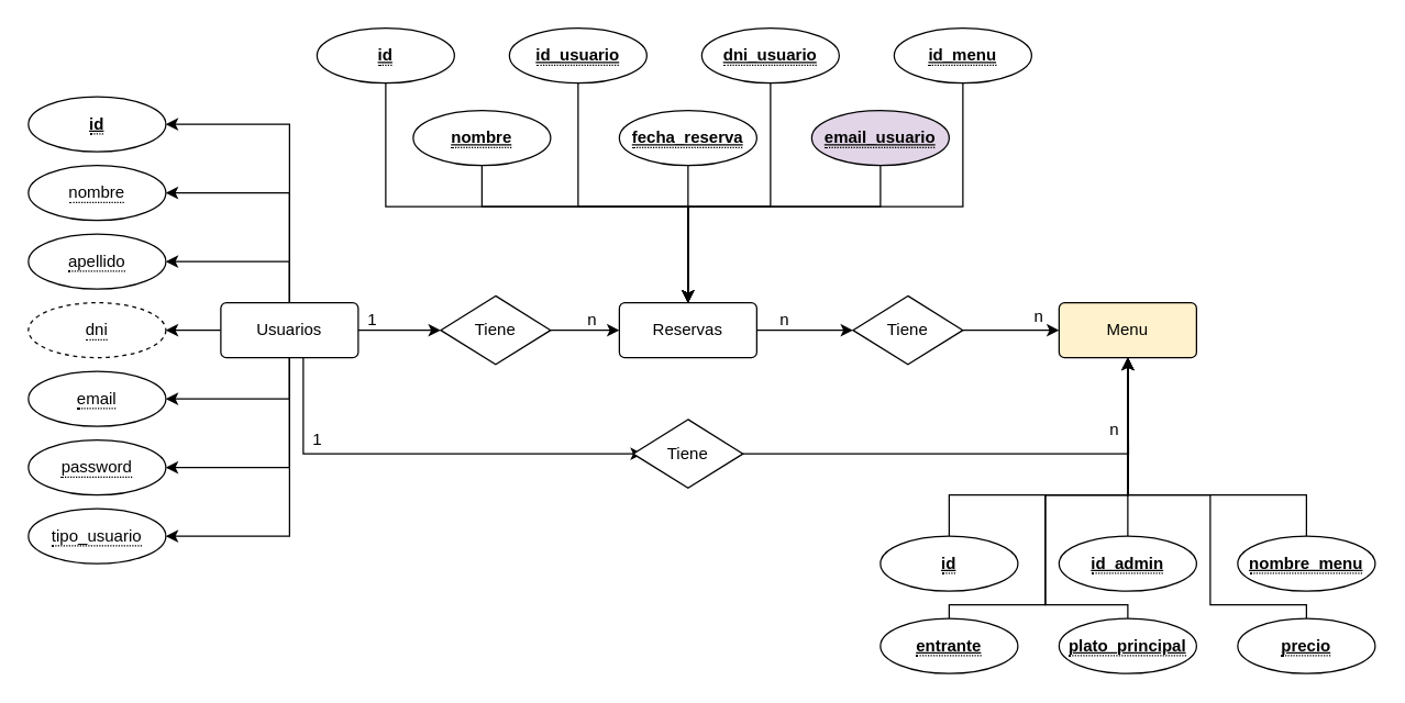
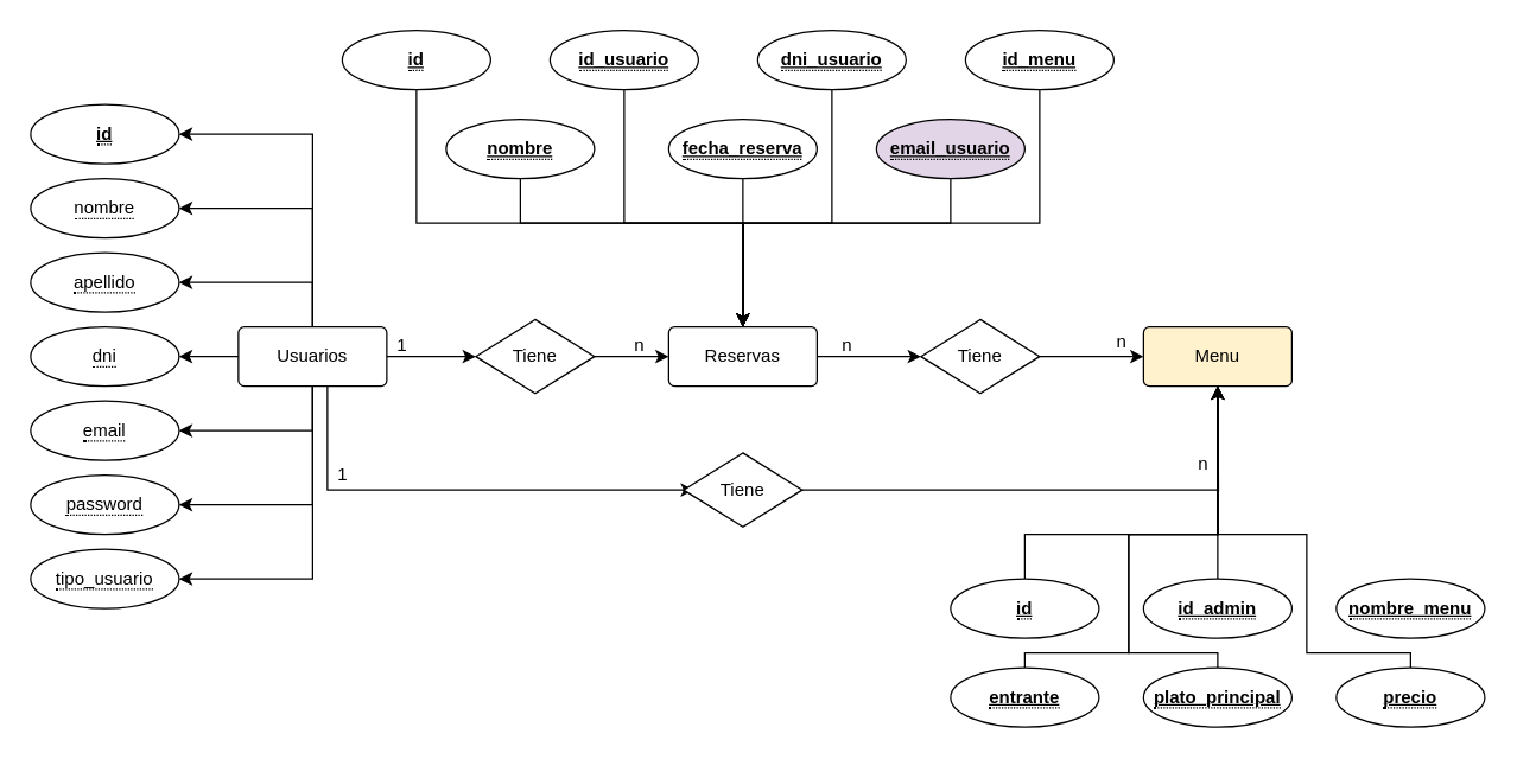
  <mxCell id="0" />
  <mxCell id="1" parent="0" />
  <mxCell id="2" style="edgeStyle=orthogonalEdgeStyle;rounded=0;orthogonalLoop=1;jettySize=auto;html=1;entryX=1;entryY=0.5;entryDx=0;entryDy=0;" edge="1" parent="1" source="11" target="12"><mxGeometry relative="1" as="geometry"><Array as="points"><mxPoint x="210" y="90" /></Array></mxGeometry></mxCell>
  <mxCell id="3" style="edgeStyle=orthogonalEdgeStyle;rounded=0;orthogonalLoop=1;jettySize=auto;html=1;entryX=1;entryY=0.5;entryDx=0;entryDy=0;" edge="1" parent="1" source="11" target="13"><mxGeometry relative="1" as="geometry"><Array as="points"><mxPoint x="210" y="140" /></Array></mxGeometry></mxCell>
  <mxCell id="4" style="edgeStyle=orthogonalEdgeStyle;rounded=0;orthogonalLoop=1;jettySize=auto;html=1;entryX=1;entryY=0.5;entryDx=0;entryDy=0;" edge="1" parent="1" source="11" target="14"><mxGeometry relative="1" as="geometry"><Array as="points"><mxPoint x="210" y="190" /></Array></mxGeometry></mxCell>
  <mxCell id="5" style="edgeStyle=orthogonalEdgeStyle;rounded=0;orthogonalLoop=1;jettySize=auto;html=1;entryX=1;entryY=0.5;entryDx=0;entryDy=0;" edge="1" parent="1" source="11" target="15"><mxGeometry relative="1" as="geometry" /></mxCell>
  <mxCell id="6" style="edgeStyle=orthogonalEdgeStyle;rounded=0;orthogonalLoop=1;jettySize=auto;html=1;entryX=1;entryY=0.5;entryDx=0;entryDy=0;" edge="1" parent="1" source="11" target="16"><mxGeometry relative="1" as="geometry"><Array as="points"><mxPoint x="210" y="290" /></Array></mxGeometry></mxCell>
  <mxCell id="7" style="edgeStyle=orthogonalEdgeStyle;rounded=0;orthogonalLoop=1;jettySize=auto;html=1;entryX=1;entryY=0.5;entryDx=0;entryDy=0;" edge="1" parent="1" source="11" target="17"><mxGeometry relative="1" as="geometry"><Array as="points"><mxPoint x="210" y="340" /></Array></mxGeometry></mxCell>
  <mxCell id="8" style="edgeStyle=orthogonalEdgeStyle;rounded=0;orthogonalLoop=1;jettySize=auto;html=1;entryX=1;entryY=0.5;entryDx=0;entryDy=0;" edge="1" parent="1" source="11" target="18"><mxGeometry relative="1" as="geometry"><Array as="points"><mxPoint x="210" y="390" /></Array></mxGeometry></mxCell>
  <mxCell id="9" value="" style="edgeStyle=orthogonalEdgeStyle;rounded=0;orthogonalLoop=1;jettySize=auto;html=1;" edge="1" parent="1" source="11" target="49"><mxGeometry relative="1" as="geometry" /></mxCell>
  <mxCell id="10" style="edgeStyle=orthogonalEdgeStyle;rounded=0;orthogonalLoop=1;jettySize=auto;html=1;entryX=0.088;entryY=0.5;entryDx=0;entryDy=0;entryPerimeter=0;" edge="1" parent="1" source="11" target="57"><mxGeometry relative="1" as="geometry"><Array as="points"><mxPoint x="220" y="330" /></Array></mxGeometry></mxCell>
  <mxCell id="11" value="Usuarios" style="rounded=1;arcSize=10;whiteSpace=wrap;html=1;align=center;" vertex="1" parent="1"><mxGeometry x="160" y="220" width="100" height="40" as="geometry" /></mxCell>
  <mxCell id="12" value="&lt;span style=&quot;border-bottom: 1px dotted&quot;&gt;&lt;b&gt;&lt;u&gt;id&lt;/u&gt;&lt;/b&gt;&lt;/span&gt;" style="ellipse;whiteSpace=wrap;html=1;align=center;" vertex="1" parent="1"><mxGeometry x="20" y="70" width="100" height="40" as="geometry" /></mxCell>
  <mxCell id="13" value="&lt;span style=&quot;border-bottom: 1px dotted&quot;&gt;nombre&lt;/span&gt;" style="ellipse;whiteSpace=wrap;html=1;align=center;" vertex="1" parent="1"><mxGeometry x="20" y="120" width="100" height="40" as="geometry" /></mxCell>
  <mxCell id="14" value="&lt;span style=&quot;border-bottom: 1px dotted&quot;&gt;apellido&lt;/span&gt;" style="ellipse;whiteSpace=wrap;html=1;align=center;" vertex="1" parent="1"><mxGeometry x="20" y="170" width="100" height="40" as="geometry" /></mxCell>
- <mxCell id="15" value="&lt;span style=&quot;border-bottom: 1px dotted&quot;&gt;dni&lt;/span&gt;" style="ellipse;whiteSpace=wrap;html=1;align=center;dashed=1;" vertex="1" parent="1"><mxGeometry x="20" y="220" width="100" height="40" as="geometry" /></mxCell>
+ <mxCell id="15" value="&lt;span style=&quot;border-bottom: 1px dotted&quot;&gt;dni&lt;/span&gt;" style="ellipse;whiteSpace=wrap;html=1;align=center;" vertex="1" parent="1"><mxGeometry x="20" y="220" width="100" height="40" as="geometry" /></mxCell>
  <mxCell id="16" value="&lt;span style=&quot;border-bottom: 1px dotted&quot;&gt;email&lt;/span&gt;" style="ellipse;whiteSpace=wrap;html=1;align=center;" vertex="1" parent="1"><mxGeometry x="20" y="270" width="100" height="40" as="geometry" /></mxCell>
  <mxCell id="17" value="&lt;span style=&quot;border-bottom: 1px dotted&quot;&gt;password&lt;/span&gt;" style="ellipse;whiteSpace=wrap;html=1;align=center;" vertex="1" parent="1"><mxGeometry x="20" y="320" width="100" height="40" as="geometry" /></mxCell>
  <mxCell id="18" value="&lt;span style=&quot;border-bottom: 1px dotted&quot;&gt;tipo_usuario&lt;/span&gt;" style="ellipse;whiteSpace=wrap;html=1;align=center;" vertex="1" parent="1"><mxGeometry x="20" y="370" width="100" height="40" as="geometry" /></mxCell>
  <mxCell id="19" value="Menu" style="rounded=1;arcSize=10;whiteSpace=wrap;html=1;align=center;fillColor=#fff2cc;" vertex="1" parent="1"><mxGeometry x="770" y="220" width="100" height="40" as="geometry" /></mxCell>
  <mxCell id="20" style="edgeStyle=orthogonalEdgeStyle;rounded=0;orthogonalLoop=1;jettySize=auto;html=1;entryX=0.5;entryY=1;entryDx=0;entryDy=0;" edge="1" parent="1" source="22" target="19"><mxGeometry relative="1" as="geometry"><Array as="points"><mxPoint x="690" y="360" /><mxPoint x="820" y="360" /></Array></mxGeometry></mxCell>
  <mxCell id="21" style="edgeStyle=orthogonalEdgeStyle;rounded=0;orthogonalLoop=1;jettySize=auto;html=1;exitX=0.5;exitY=0;exitDx=0;exitDy=0;" edge="1" parent="1" source="23" target="19"><mxGeometry relative="1" as="geometry"><Array as="points"><mxPoint x="690" y="440" /><mxPoint x="760" y="440" /><mxPoint x="760" y="360" /><mxPoint x="820" y="360" /></Array></mxGeometry></mxCell>
  <mxCell id="22" value="&lt;span style=&quot;border-bottom: 1px dotted&quot;&gt;&lt;b&gt;&lt;u&gt;id&lt;/u&gt;&lt;/b&gt;&lt;/span&gt;" style="ellipse;whiteSpace=wrap;html=1;align=center;" vertex="1" parent="1"><mxGeometry x="640" y="390" width="100" height="40" as="geometry" /></mxCell>
  <mxCell id="23" value="&lt;span style=&quot;border-bottom: 1px dotted&quot;&gt;&lt;b&gt;&lt;u&gt;entrante&lt;/u&gt;&lt;/b&gt;&lt;/span&gt;" style="ellipse;whiteSpace=wrap;html=1;align=center;" vertex="1" parent="1"><mxGeometry x="640" y="450" width="100" height="40" as="geometry" /></mxCell>
  <mxCell id="24" style="edgeStyle=orthogonalEdgeStyle;rounded=0;orthogonalLoop=1;jettySize=auto;html=1;entryX=0.5;entryY=1;entryDx=0;entryDy=0;" edge="1" parent="1" source="26" target="19"><mxGeometry relative="1" as="geometry"><mxPoint x="820" y="270" as="targetPoint" /></mxGeometry></mxCell>
  <mxCell id="25" style="edgeStyle=orthogonalEdgeStyle;rounded=0;orthogonalLoop=1;jettySize=auto;html=1;exitX=0.5;exitY=0;exitDx=0;exitDy=0;entryX=0.5;entryY=1;entryDx=0;entryDy=0;" edge="1" parent="1" source="30" target="19"><mxGeometry relative="1" as="geometry"><Array as="points"><mxPoint x="820" y="440" /><mxPoint x="760" y="440" /><mxPoint x="760" y="360" /><mxPoint x="820" y="360" /></Array></mxGeometry></mxCell>
  <mxCell id="26" value="&lt;span style=&quot;border-bottom: 1px dotted&quot;&gt;&lt;b&gt;&lt;u&gt;id_admin&lt;/u&gt;&lt;/b&gt;&lt;/span&gt;" style="ellipse;whiteSpace=wrap;html=1;align=center;" vertex="1" parent="1"><mxGeometry x="770" y="390" width="100" height="40" as="geometry" /></mxCell>
- <mxCell id="27" style="edgeStyle=orthogonalEdgeStyle;rounded=0;orthogonalLoop=1;jettySize=auto;html=1;entryX=0.5;entryY=1;entryDx=0;entryDy=0;" edge="1" parent="1" source="29" target="19"><mxGeometry relative="1" as="geometry"><Array as="points"><mxPoint x="950" y="360" /><mxPoint x="820" y="360" /></Array></mxGeometry></mxCell>
  <mxCell id="28" style="edgeStyle=orthogonalEdgeStyle;rounded=0;orthogonalLoop=1;jettySize=auto;html=1;exitX=0.5;exitY=0;exitDx=0;exitDy=0;entryX=0.5;entryY=1;entryDx=0;entryDy=0;" edge="1" parent="1" source="31" target="19"><mxGeometry relative="1" as="geometry"><Array as="points"><mxPoint x="950" y="440" /><mxPoint x="880" y="440" /><mxPoint x="880" y="360" /><mxPoint x="820" y="360" /></Array></mxGeometry></mxCell>
  <mxCell id="29" value="&lt;span style=&quot;border-bottom: 1px dotted&quot;&gt;&lt;b&gt;&lt;u&gt;nombre_menu&lt;/u&gt;&lt;/b&gt;&lt;/span&gt;" style="ellipse;whiteSpace=wrap;html=1;align=center;" vertex="1" parent="1"><mxGeometry x="900" y="390" width="100" height="40" as="geometry" /></mxCell>
  <mxCell id="30" value="&lt;span style=&quot;border-bottom: 1px dotted&quot;&gt;&lt;b&gt;&lt;u&gt;plato_principal&lt;/u&gt;&lt;/b&gt;&lt;/span&gt;" style="ellipse;whiteSpace=wrap;html=1;align=center;" vertex="1" parent="1"><mxGeometry x="770" y="450" width="100" height="40" as="geometry" /></mxCell>
  <mxCell id="31" value="&lt;span style=&quot;border-bottom: 1px dotted&quot;&gt;&lt;b&gt;&lt;u&gt;precio&lt;/u&gt;&lt;/b&gt;&lt;/span&gt;" style="ellipse;whiteSpace=wrap;html=1;align=center;" vertex="1" parent="1"><mxGeometry x="900" y="450" width="100" height="40" as="geometry" /></mxCell>
  <mxCell id="32" value="" style="edgeStyle=orthogonalEdgeStyle;rounded=0;orthogonalLoop=1;jettySize=auto;html=1;" edge="1" parent="1" source="33" target="53"><mxGeometry relative="1" as="geometry" /></mxCell>
  <mxCell id="33" value="Reservas" style="rounded=1;arcSize=10;whiteSpace=wrap;html=1;align=center;" vertex="1" parent="1"><mxGeometry x="450" y="220" width="100" height="40" as="geometry" /></mxCell>
  <mxCell id="34" style="edgeStyle=orthogonalEdgeStyle;rounded=0;orthogonalLoop=1;jettySize=auto;html=1;" edge="1" parent="1" source="35" target="33"><mxGeometry relative="1" as="geometry"><Array as="points"><mxPoint x="640" y="150" /><mxPoint x="500" y="150" /></Array></mxGeometry></mxCell>
  <mxCell id="35" value="&lt;span style=&quot;border-bottom: 1px dotted&quot;&gt;&lt;b&gt;&lt;u&gt;email_usuario&lt;/u&gt;&lt;/b&gt;&lt;/span&gt;" style="ellipse;whiteSpace=wrap;html=1;align=center;fillColor=#e1d5e7;" vertex="1" parent="1"><mxGeometry x="590" y="80" width="100" height="40" as="geometry" /></mxCell>
  <mxCell id="36" style="edgeStyle=orthogonalEdgeStyle;rounded=0;orthogonalLoop=1;jettySize=auto;html=1;entryX=0.5;entryY=0;entryDx=0;entryDy=0;" edge="1" parent="1" source="37" target="33"><mxGeometry relative="1" as="geometry" /></mxCell>
  <mxCell id="37" value="&lt;span style=&quot;border-bottom: 1px dotted&quot;&gt;&lt;b&gt;&lt;u&gt;fecha_reserva&lt;/u&gt;&lt;/b&gt;&lt;/span&gt;" style="ellipse;whiteSpace=wrap;html=1;align=center;" vertex="1" parent="1"><mxGeometry x="450" y="80" width="100" height="40" as="geometry" /></mxCell>
  <mxCell id="38" style="edgeStyle=orthogonalEdgeStyle;rounded=0;orthogonalLoop=1;jettySize=auto;html=1;" edge="1" parent="1" source="39" target="33"><mxGeometry relative="1" as="geometry"><Array as="points"><mxPoint x="350" y="150" /><mxPoint x="500" y="150" /></Array></mxGeometry></mxCell>
  <mxCell id="39" value="&lt;span style=&quot;border-bottom: 1px dotted&quot;&gt;&lt;b&gt;&lt;u&gt;nombre&lt;/u&gt;&lt;/b&gt;&lt;/span&gt;" style="ellipse;whiteSpace=wrap;html=1;align=center;" vertex="1" parent="1"><mxGeometry x="300" y="80" width="100" height="40" as="geometry" /></mxCell>
  <mxCell id="40" style="edgeStyle=orthogonalEdgeStyle;rounded=0;orthogonalLoop=1;jettySize=auto;html=1;entryX=0.5;entryY=0;entryDx=0;entryDy=0;" edge="1" parent="1" source="41" target="33"><mxGeometry relative="1" as="geometry"><Array as="points"><mxPoint x="700" y="150" /><mxPoint x="500" y="150" /></Array></mxGeometry></mxCell>
  <mxCell id="41" value="&lt;span style=&quot;border-bottom: 1px dotted&quot;&gt;&lt;b&gt;&lt;u&gt;id_menu&lt;/u&gt;&lt;/b&gt;&lt;/span&gt;" style="ellipse;whiteSpace=wrap;html=1;align=center;" vertex="1" parent="1"><mxGeometry x="650" y="20" width="100" height="40" as="geometry" /></mxCell>
  <mxCell id="42" style="edgeStyle=orthogonalEdgeStyle;rounded=0;orthogonalLoop=1;jettySize=auto;html=1;" edge="1" parent="1" source="43" target="33"><mxGeometry relative="1" as="geometry"><Array as="points"><mxPoint x="560" y="150" /><mxPoint x="500" y="150" /></Array></mxGeometry></mxCell>
  <mxCell id="43" value="&lt;span style=&quot;border-bottom: 1px dotted&quot;&gt;&lt;b&gt;&lt;u&gt;dni_usuario&lt;/u&gt;&lt;/b&gt;&lt;/span&gt;" style="ellipse;whiteSpace=wrap;html=1;align=center;" vertex="1" parent="1"><mxGeometry x="510" y="20" width="100" height="40" as="geometry" /></mxCell>
  <mxCell id="44" style="edgeStyle=orthogonalEdgeStyle;rounded=0;orthogonalLoop=1;jettySize=auto;html=1;entryX=0.5;entryY=0;entryDx=0;entryDy=0;" edge="1" parent="1" source="45" target="33"><mxGeometry relative="1" as="geometry"><Array as="points"><mxPoint x="420" y="150" /><mxPoint x="500" y="150" /></Array></mxGeometry></mxCell>
  <mxCell id="45" value="&lt;span style=&quot;border-bottom: 1px dotted&quot;&gt;&lt;b&gt;&lt;u&gt;id_usuario&lt;/u&gt;&lt;/b&gt;&lt;/span&gt;" style="ellipse;whiteSpace=wrap;html=1;align=center;" vertex="1" parent="1"><mxGeometry x="370" y="20" width="100" height="40" as="geometry" /></mxCell>
  <mxCell id="46" style="edgeStyle=orthogonalEdgeStyle;rounded=0;orthogonalLoop=1;jettySize=auto;html=1;" edge="1" parent="1" source="47" target="33"><mxGeometry relative="1" as="geometry"><Array as="points"><mxPoint x="280" y="150" /><mxPoint x="500" y="150" /></Array></mxGeometry></mxCell>
  <mxCell id="47" value="&lt;span style=&quot;border-bottom: 1px dotted&quot;&gt;&lt;b&gt;&lt;u&gt;id&lt;/u&gt;&lt;/b&gt;&lt;/span&gt;" style="ellipse;whiteSpace=wrap;html=1;align=center;" vertex="1" parent="1"><mxGeometry x="230" y="20" width="100" height="40" as="geometry" /></mxCell>
  <mxCell id="48" value="" style="edgeStyle=orthogonalEdgeStyle;rounded=0;orthogonalLoop=1;jettySize=auto;html=1;" edge="1" parent="1" source="49" target="33"><mxGeometry relative="1" as="geometry" /></mxCell>
  <mxCell id="49" value="Tiene" style="shape=rhombus;perimeter=rhombusPerimeter;whiteSpace=wrap;html=1;align=center;" vertex="1" parent="1"><mxGeometry x="320" y="215" width="80" height="50" as="geometry" /></mxCell>
  <mxCell id="50" value="1" style="text;html=1;align=center;verticalAlign=middle;resizable=0;points=[];autosize=1;strokeColor=none;fillColor=none;" vertex="1" parent="1"><mxGeometry x="255" y="218" width="30" height="30" as="geometry" /></mxCell>
  <mxCell id="51" value="n" style="text;html=1;align=center;verticalAlign=middle;resizable=0;points=[];autosize=1;strokeColor=none;fillColor=none;" vertex="1" parent="1"><mxGeometry x="415" y="218" width="30" height="30" as="geometry" /></mxCell>
  <mxCell id="52" value="" style="edgeStyle=orthogonalEdgeStyle;rounded=0;orthogonalLoop=1;jettySize=auto;html=1;" edge="1" parent="1" source="53" target="19"><mxGeometry relative="1" as="geometry" /></mxCell>
  <mxCell id="53" value="Tiene" style="shape=rhombus;perimeter=rhombusPerimeter;whiteSpace=wrap;html=1;align=center;" vertex="1" parent="1"><mxGeometry x="620" y="215" width="80" height="50" as="geometry" /></mxCell>
  <mxCell id="54" value="n" style="text;html=1;align=center;verticalAlign=middle;resizable=0;points=[];autosize=1;strokeColor=none;fillColor=none;" vertex="1" parent="1"><mxGeometry x="555" y="218" width="30" height="30" as="geometry" /></mxCell>
  <mxCell id="55" value="n" style="text;html=1;align=center;verticalAlign=middle;resizable=0;points=[];autosize=1;strokeColor=none;fillColor=none;" vertex="1" parent="1"><mxGeometry x="740" y="215" width="30" height="30" as="geometry" /></mxCell>
  <mxCell id="56" style="edgeStyle=orthogonalEdgeStyle;rounded=0;orthogonalLoop=1;jettySize=auto;html=1;" edge="1" parent="1" source="57"><mxGeometry relative="1" as="geometry"><mxPoint x="820" y="260" as="targetPoint" /></mxGeometry></mxCell>
  <mxCell id="57" value="Tiene" style="shape=rhombus;perimeter=rhombusPerimeter;whiteSpace=wrap;html=1;align=center;" vertex="1" parent="1"><mxGeometry x="460" y="305" width="80" height="50" as="geometry" /></mxCell>
  <mxCell id="58" value="n" style="text;html=1;align=center;verticalAlign=middle;resizable=0;points=[];autosize=1;strokeColor=none;fillColor=none;" vertex="1" parent="1"><mxGeometry x="795" y="298" width="30" height="30" as="geometry" /></mxCell>
  <mxCell id="59" value="1" style="text;html=1;align=center;verticalAlign=middle;resizable=0;points=[];autosize=1;strokeColor=none;fillColor=none;" vertex="1" parent="1"><mxGeometry x="215" y="305" width="30" height="30" as="geometry" /></mxCell>
